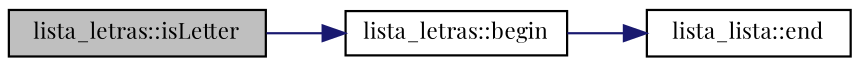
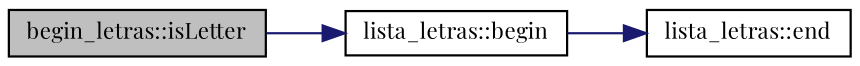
  digraph {
    fontname="Playfair Display"
    rankdir=LR
    node [color=black fillcolor=white fontname="Playfair Display" fontsize=10 shape=record style=filled]
    edge [color=midnightblue fontname="Playfair Display" fontsize=10 labelfontname=Helvetica labelfontsize=10 style=solid]
-   n1 [fillcolor=grey75 fontcolor=black height=0.2 label="lista_letras::isLetter" width=0.4]
+   n1 [fillcolor=grey75 fontcolor=black height=0.2 label="begin_letras::isLetter" width=0.4]
    n2 [height=0.2 label="lista_letras::begin" width=0.4]
-   n3 [height=0.2 label="lista_lista::end" width=0.4]
+   n3 [height=0.2 label="lista_letras::end" width=0.4]
    n1 -> n2
    n2 -> n3
  }
